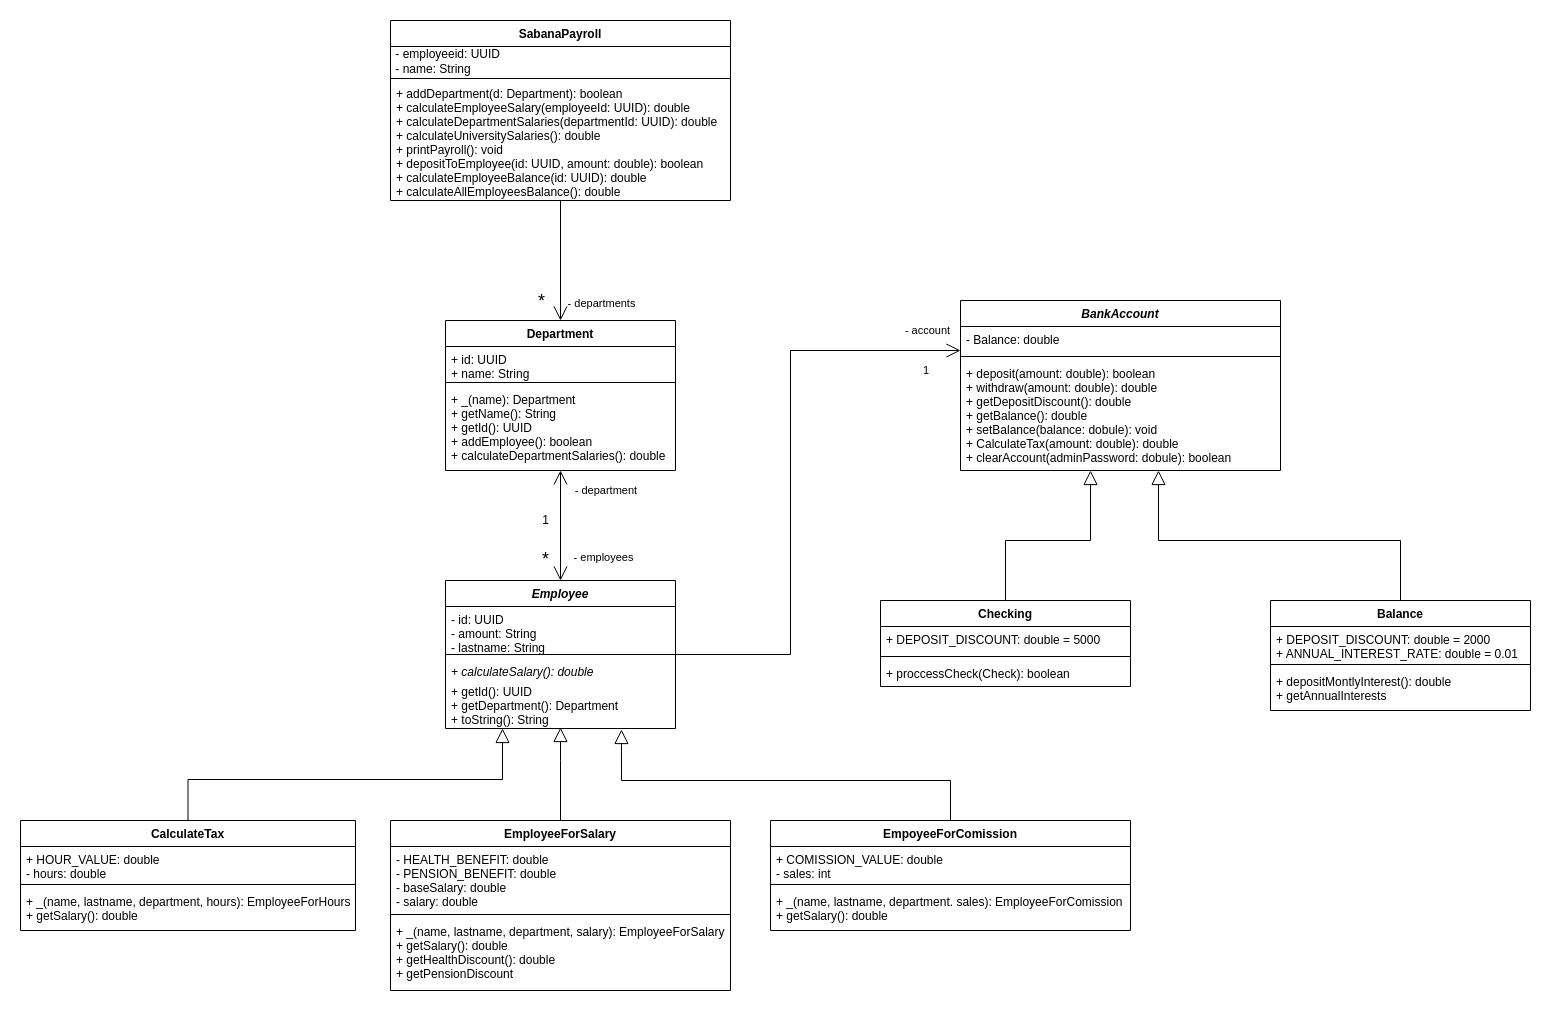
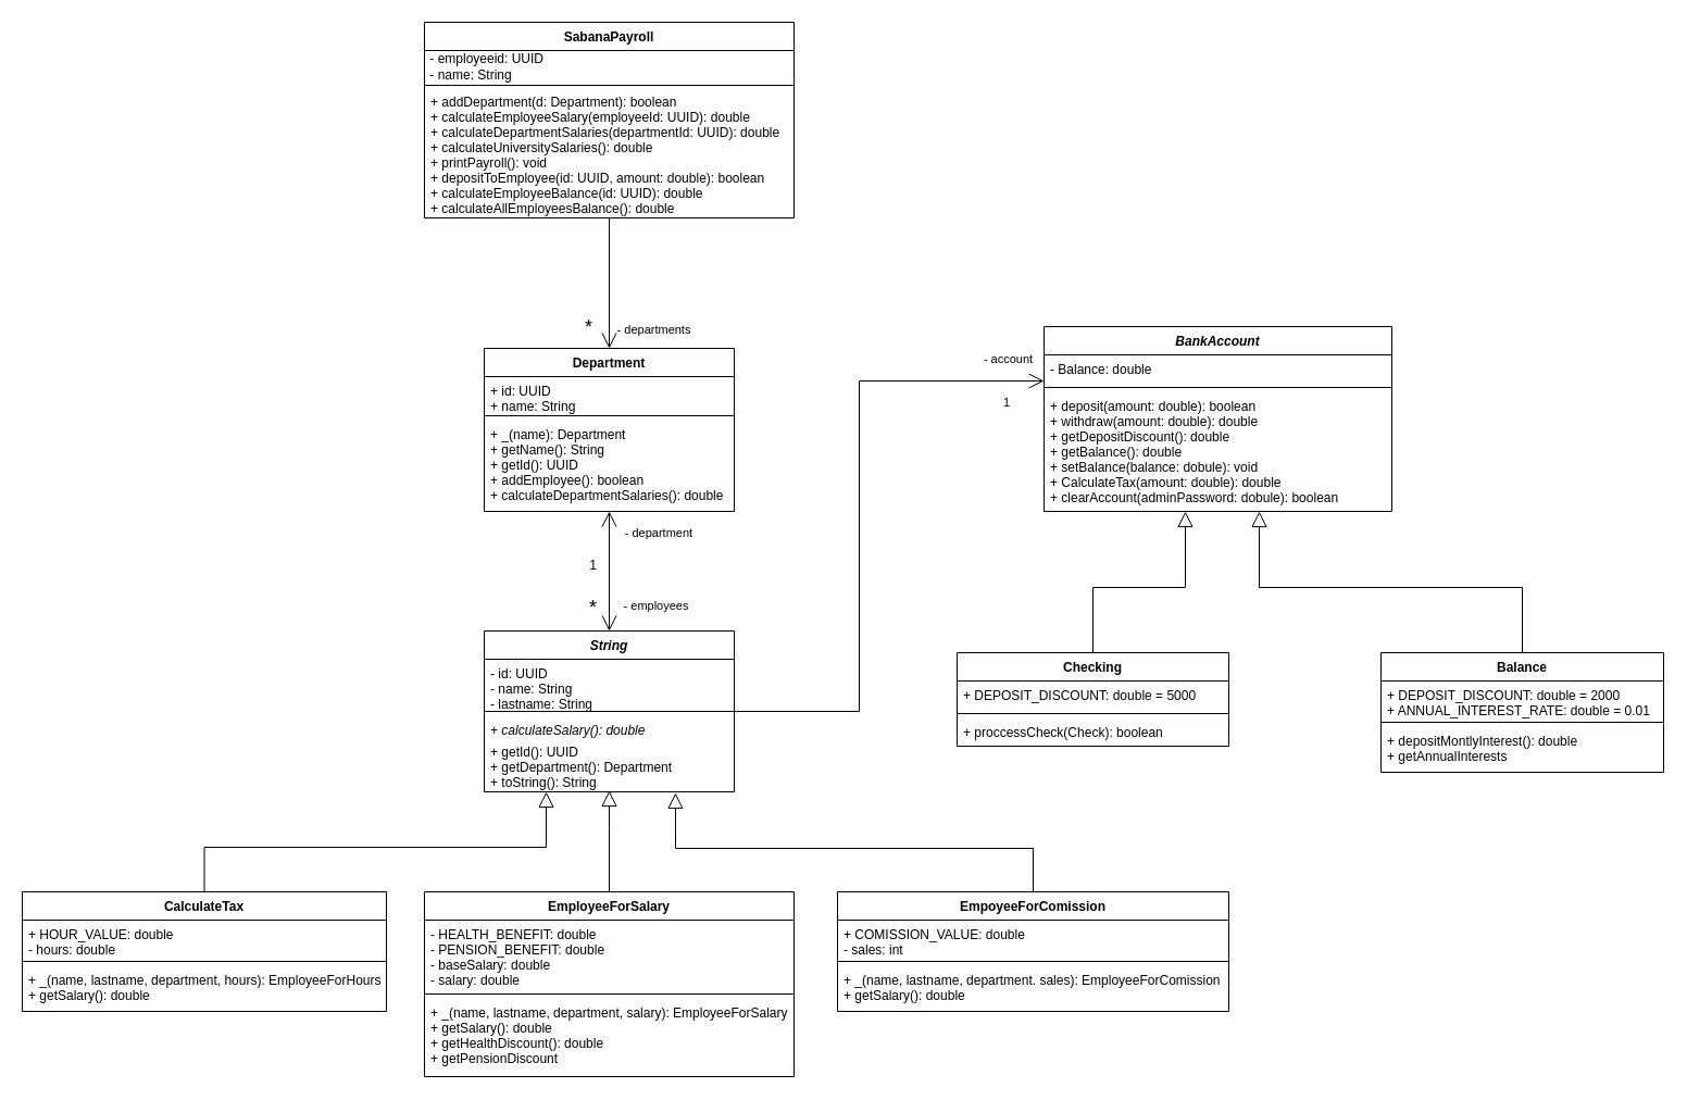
  <mxCell id="0" />
  <mxCell id="1" parent="0" />
  <mxCell id="2" style="edgeStyle=orthogonalEdgeStyle;rounded=0;orthogonalLoop=1;jettySize=auto;html=1;entryX=0.5;entryY=0;entryDx=0;entryDy=0;endArrow=open;endFill=0;endSize=12;" parent="1" source="5" target="10" edge="1"><mxGeometry relative="1" as="geometry" /></mxCell>
  <mxCell id="3" value="*" style="edgeLabel;html=1;align=center;verticalAlign=middle;resizable=0;points=[];fontSize=18;" parent="2" vertex="1" connectable="0"><mxGeometry x="-0.237" y="1" relative="1" as="geometry"><mxPoint x="-21" y="54" as="offset" /></mxGeometry></mxCell>
  <mxCell id="4" value="&lt;font style=&quot;font-size: 11px&quot;&gt;- departments&lt;/font&gt;" style="edgeLabel;html=1;align=center;verticalAlign=middle;resizable=0;points=[];fontSize=18;" parent="2" vertex="1" connectable="0"><mxGeometry x="-0.368" y="1" relative="1" as="geometry"><mxPoint x="39" y="62" as="offset" /></mxGeometry></mxCell>
  <mxCell id="5" value="SabanaPayroll" style="swimlane;fontStyle=1;align=center;verticalAlign=top;childLayout=stackLayout;horizontal=1;startSize=26;horizontalStack=0;resizeParent=1;resizeParentMax=0;resizeLast=0;collapsible=1;marginBottom=0;" parent="1" vertex="1"><mxGeometry x="390" y="20" width="340" height="180" as="geometry" /></mxCell>
  <mxCell id="6" value="&amp;nbsp;- employeeid: UUID&lt;br&gt;&amp;nbsp;- name: String" style="text;html=1;align=left;verticalAlign=middle;resizable=0;points=[];autosize=1;" parent="5" vertex="1"><mxGeometry y="26" width="340" height="30" as="geometry" /></mxCell>
  <mxCell id="7" value="" style="line;strokeWidth=1;fillColor=none;align=left;verticalAlign=middle;spacingTop=-1;spacingLeft=3;spacingRight=3;rotatable=0;labelPosition=right;points=[];portConstraint=eastwest;" parent="5" vertex="1"><mxGeometry y="56" width="340" height="4" as="geometry" /></mxCell>
  <mxCell id="8" value="+ addDepartment(d: Department): boolean&#10;+ calculateEmployeeSalary(employeeId: UUID): double&#10;+ calculateDepartmentSalaries(departmentId: UUID): double&#10;+ calculateUniversitySalaries(): double&#10;+ printPayroll(): void&#10;+ depositToEmployee(id: UUID, amount: double): boolean&#10;+ calculateEmployeeBalance(id: UUID): double&#10;+ calculateAllEmployeesBalance(): double" style="text;strokeColor=none;fillColor=none;align=left;verticalAlign=top;spacingLeft=4;spacingRight=4;overflow=hidden;rotatable=0;points=[[0,0.5],[1,0.5]];portConstraint=eastwest;" parent="5" vertex="1"><mxGeometry y="60" width="340" height="120" as="geometry" /></mxCell>
  <mxCell id="9" style="edgeStyle=orthogonalEdgeStyle;rounded=0;orthogonalLoop=1;jettySize=auto;html=1;entryX=0.5;entryY=0;entryDx=0;entryDy=0;endArrow=open;endFill=0;endSize=12;startArrow=open;startFill=0;targetPerimeterSpacing=0;startSize=12;" parent="1" source="10" target="15" edge="1"><mxGeometry relative="1" as="geometry" /></mxCell>
  <mxCell id="10" value="Department" style="swimlane;fontStyle=1;align=center;verticalAlign=top;childLayout=stackLayout;horizontal=1;startSize=26;horizontalStack=0;resizeParent=1;resizeParentMax=0;resizeLast=0;collapsible=1;marginBottom=0;" parent="1" vertex="1"><mxGeometry x="445" y="320" width="230" height="150" as="geometry" /></mxCell>
  <mxCell id="11" value="+ id: UUID&#10;+ name: String" style="text;strokeColor=none;fillColor=none;align=left;verticalAlign=top;spacingLeft=4;spacingRight=4;overflow=hidden;rotatable=0;points=[[0,0.5],[1,0.5]];portConstraint=eastwest;" parent="10" vertex="1"><mxGeometry y="26" width="230" height="32" as="geometry" /></mxCell>
  <mxCell id="12" value="" style="line;strokeWidth=1;fillColor=none;align=left;verticalAlign=middle;spacingTop=-1;spacingLeft=3;spacingRight=3;rotatable=0;labelPosition=right;points=[];portConstraint=eastwest;" parent="10" vertex="1"><mxGeometry y="58" width="230" height="8" as="geometry" /></mxCell>
  <mxCell id="13" value="+ _(name): Department&#10;+ getName(): String&#10;+ getId(): UUID&#10;+ addEmployee(): boolean&#10;+ calculateDepartmentSalaries(): double" style="text;strokeColor=none;fillColor=none;align=left;verticalAlign=top;spacingLeft=4;spacingRight=4;overflow=hidden;rotatable=0;points=[[0,0.5],[1,0.5]];portConstraint=eastwest;" parent="10" vertex="1"><mxGeometry y="66" width="230" height="84" as="geometry" /></mxCell>
  <mxCell id="14" value="- account&lt;br style=&quot;font-size: 11px;&quot;&gt;&lt;br style=&quot;font-size: 11px;&quot;&gt;&lt;br style=&quot;font-size: 11px;&quot;&gt;1&amp;nbsp;" style="edgeStyle=orthogonalEdgeStyle;rounded=0;orthogonalLoop=1;jettySize=auto;html=1;endArrow=open;endFill=0;strokeWidth=1;endSize=12;verticalAlign=middle;labelBackgroundColor=none;fontSize=11;" parent="1" source="15" target="39" edge="1"><mxGeometry x="0.887" relative="1" as="geometry"><mxPoint x="790" y="654" as="targetPoint" /><Array as="points"><mxPoint x="790" y="654" /><mxPoint x="790" y="350" /></Array><mxPoint as="offset" /></mxGeometry></mxCell>
- <mxCell id="15" value="Employee" style="swimlane;fontStyle=3;align=center;verticalAlign=top;childLayout=stackLayout;horizontal=1;startSize=26;horizontalStack=0;resizeParent=1;resizeParentMax=0;resizeLast=0;collapsible=1;marginBottom=0;" parent="1" vertex="1"><mxGeometry x="445" y="580" width="230" height="148" as="geometry" /></mxCell>
- <mxCell id="16" value="- id: UUID&#10;- amount: String&#10;- lastname: String" style="text;strokeColor=none;fillColor=none;align=left;verticalAlign=top;spacingLeft=4;spacingRight=4;overflow=hidden;rotatable=0;points=[[0,0.5],[1,0.5]];portConstraint=eastwest;" parent="15" vertex="1"><mxGeometry y="26" width="230" height="44" as="geometry" /></mxCell>
+ <mxCell id="15" value="String" style="swimlane;fontStyle=3;align=center;verticalAlign=top;childLayout=stackLayout;horizontal=1;startSize=26;horizontalStack=0;resizeParent=1;resizeParentMax=0;resizeLast=0;collapsible=1;marginBottom=0;" parent="1" vertex="1"><mxGeometry x="445" y="580" width="230" height="148" as="geometry" /></mxCell>
+ <mxCell id="16" value="- id: UUID&#10;- name: String&#10;- lastname: String" style="text;strokeColor=none;fillColor=none;align=left;verticalAlign=top;spacingLeft=4;spacingRight=4;overflow=hidden;rotatable=0;points=[[0,0.5],[1,0.5]];portConstraint=eastwest;" parent="15" vertex="1"><mxGeometry y="26" width="230" height="44" as="geometry" /></mxCell>
  <mxCell id="17" value="" style="line;strokeWidth=1;fillColor=none;align=left;verticalAlign=middle;spacingTop=-1;spacingLeft=3;spacingRight=3;rotatable=0;labelPosition=right;points=[];portConstraint=eastwest;" parent="15" vertex="1"><mxGeometry y="70" width="230" height="8" as="geometry" /></mxCell>
  <mxCell id="18" value="+ calculateSalary(): double" style="text;strokeColor=none;fillColor=none;align=left;verticalAlign=top;spacingLeft=4;spacingRight=4;overflow=hidden;rotatable=0;points=[[0,0.5],[1,0.5]];portConstraint=eastwest;fontStyle=2" parent="15" vertex="1"><mxGeometry y="78" width="230" height="20" as="geometry" /></mxCell>
  <mxCell id="19" value="+ getId(): UUID&#10;+ getDepartment(): Department&#10;+ toString(): String" style="text;strokeColor=none;fillColor=none;align=left;verticalAlign=top;spacingLeft=4;spacingRight=4;overflow=hidden;rotatable=0;points=[[0,0.5],[1,0.5]];portConstraint=eastwest;" parent="15" vertex="1"><mxGeometry y="98" width="230" height="50" as="geometry" /></mxCell>
  <mxCell id="20" value="&lt;font style=&quot;font-size: 11px&quot;&gt;- employees&lt;/font&gt;" style="edgeLabel;html=1;align=center;verticalAlign=middle;resizable=0;points=[];fontSize=18;" parent="1" vertex="1" connectable="0"><mxGeometry x="610" y="420" as="geometry"><mxPoint x="-8" y="134" as="offset" /></mxGeometry></mxCell>
  <mxCell id="21" value="*" style="edgeLabel;html=1;align=center;verticalAlign=middle;resizable=0;points=[];fontSize=18;" parent="1" vertex="1" connectable="0"><mxGeometry x="560" y="395" as="geometry"><mxPoint x="-16" y="163" as="offset" /></mxGeometry></mxCell>
  <mxCell id="22" style="edgeStyle=orthogonalEdgeStyle;rounded=0;orthogonalLoop=1;jettySize=auto;html=1;entryX=0.248;entryY=1;entryDx=0;entryDy=0;entryPerimeter=0;endArrow=block;endFill=0;endSize=12;" parent="1" source="23" target="19" edge="1"><mxGeometry relative="1" as="geometry" /></mxCell>
  <mxCell id="23" value="CalculateTax" style="swimlane;fontStyle=1;align=center;verticalAlign=top;childLayout=stackLayout;horizontal=1;startSize=26;horizontalStack=0;resizeParent=1;resizeParentMax=0;resizeLast=0;collapsible=1;marginBottom=0;" parent="1" vertex="1"><mxGeometry x="20" y="820" width="335" height="110" as="geometry" /></mxCell>
  <mxCell id="24" value="+ HOUR_VALUE: double&#10;- hours: double" style="text;strokeColor=none;fillColor=none;align=left;verticalAlign=top;spacingLeft=4;spacingRight=4;overflow=hidden;rotatable=0;points=[[0,0.5],[1,0.5]];portConstraint=eastwest;" parent="23" vertex="1"><mxGeometry y="26" width="335" height="34" as="geometry" /></mxCell>
  <mxCell id="25" value="" style="line;strokeWidth=1;fillColor=none;align=left;verticalAlign=middle;spacingTop=-1;spacingLeft=3;spacingRight=3;rotatable=0;labelPosition=right;points=[];portConstraint=eastwest;" parent="23" vertex="1"><mxGeometry y="60" width="335" height="8" as="geometry" /></mxCell>
  <mxCell id="26" value="+ _(name, lastname, department, hours): EmployeeForHours&#10;+ getSalary(): double" style="text;strokeColor=none;fillColor=none;align=left;verticalAlign=top;spacingLeft=4;spacingRight=4;overflow=hidden;rotatable=0;points=[[0,0.5],[1,0.5]];portConstraint=eastwest;" parent="23" vertex="1"><mxGeometry y="68" width="335" height="42" as="geometry" /></mxCell>
  <mxCell id="27" style="edgeStyle=orthogonalEdgeStyle;rounded=0;orthogonalLoop=1;jettySize=auto;html=1;exitX=0.5;exitY=0;exitDx=0;exitDy=0;entryX=0.5;entryY=0.98;entryDx=0;entryDy=0;entryPerimeter=0;endArrow=block;endFill=0;endSize=12;" parent="1" source="28" target="19" edge="1"><mxGeometry relative="1" as="geometry"><Array as="points"><mxPoint x="560" y="760" /><mxPoint x="560" y="760" /></Array></mxGeometry></mxCell>
  <mxCell id="28" value="EmployeeForSalary" style="swimlane;fontStyle=1;align=center;verticalAlign=top;childLayout=stackLayout;horizontal=1;startSize=26;horizontalStack=0;resizeParent=1;resizeParentMax=0;resizeLast=0;collapsible=1;marginBottom=0;" parent="1" vertex="1"><mxGeometry x="390" y="820" width="340" height="170" as="geometry" /></mxCell>
  <mxCell id="29" value="- HEALTH_BENEFIT: double&#10;- PENSION_BENEFIT: double&#10;- baseSalary: double&#10;- salary: double" style="text;strokeColor=none;fillColor=none;align=left;verticalAlign=top;spacingLeft=4;spacingRight=4;overflow=hidden;rotatable=0;points=[[0,0.5],[1,0.5]];portConstraint=eastwest;" parent="28" vertex="1"><mxGeometry y="26" width="340" height="64" as="geometry" /></mxCell>
  <mxCell id="30" value="" style="line;strokeWidth=1;fillColor=none;align=left;verticalAlign=middle;spacingTop=-1;spacingLeft=3;spacingRight=3;rotatable=0;labelPosition=right;points=[];portConstraint=eastwest;" parent="28" vertex="1"><mxGeometry y="90" width="340" height="8" as="geometry" /></mxCell>
  <mxCell id="31" value="+ _(name, lastname, department, salary): EmployeeForSalary&#10;+ getSalary(): double&#10;+ getHealthDiscount(): double&#10;+ getPensionDiscount" style="text;strokeColor=none;fillColor=none;align=left;verticalAlign=top;spacingLeft=4;spacingRight=4;overflow=hidden;rotatable=0;points=[[0,0.5],[1,0.5]];portConstraint=eastwest;" parent="28" vertex="1"><mxGeometry y="98" width="340" height="72" as="geometry" /></mxCell>
  <mxCell id="32" style="edgeStyle=orthogonalEdgeStyle;rounded=0;orthogonalLoop=1;jettySize=auto;html=1;entryX=0.765;entryY=1.02;entryDx=0;entryDy=0;entryPerimeter=0;endArrow=block;endFill=0;endSize=12;" parent="1" source="33" target="19" edge="1"><mxGeometry relative="1" as="geometry"><Array as="points"><mxPoint x="950" y="780" /><mxPoint x="621" y="780" /></Array></mxGeometry></mxCell>
  <mxCell id="33" value="EmpoyeeForComission" style="swimlane;fontStyle=1;align=center;verticalAlign=top;childLayout=stackLayout;horizontal=1;startSize=26;horizontalStack=0;resizeParent=1;resizeParentMax=0;resizeLast=0;collapsible=1;marginBottom=0;" parent="1" vertex="1"><mxGeometry x="770" y="820" width="360" height="110" as="geometry" /></mxCell>
  <mxCell id="34" value="+ COMISSION_VALUE: double&#10;- sales: int" style="text;strokeColor=none;fillColor=none;align=left;verticalAlign=top;spacingLeft=4;spacingRight=4;overflow=hidden;rotatable=0;points=[[0,0.5],[1,0.5]];portConstraint=eastwest;" parent="33" vertex="1"><mxGeometry y="26" width="360" height="34" as="geometry" /></mxCell>
  <mxCell id="35" value="" style="line;strokeWidth=1;fillColor=none;align=left;verticalAlign=middle;spacingTop=-1;spacingLeft=3;spacingRight=3;rotatable=0;labelPosition=right;points=[];portConstraint=eastwest;" parent="33" vertex="1"><mxGeometry y="60" width="360" height="8" as="geometry" /></mxCell>
  <mxCell id="36" value="+ _(name, lastname, department. sales): EmployeeForComission&#10;+ getSalary(): double" style="text;strokeColor=none;fillColor=none;align=left;verticalAlign=top;spacingLeft=4;spacingRight=4;overflow=hidden;rotatable=0;points=[[0,0.5],[1,0.5]];portConstraint=eastwest;" parent="33" vertex="1"><mxGeometry y="68" width="360" height="42" as="geometry" /></mxCell>
  <mxCell id="37" value="1&amp;nbsp; &amp;nbsp;" style="text;html=1;align=center;verticalAlign=middle;resizable=0;points=[];autosize=1;" parent="1" vertex="1"><mxGeometry x="535" y="510" width="30" height="20" as="geometry" /></mxCell>
  <mxCell id="38" value="&lt;font style=&quot;font-size: 11px&quot;&gt;- department&amp;nbsp; &amp;nbsp;&lt;/font&gt;" style="text;html=1;align=center;verticalAlign=middle;resizable=0;points=[];autosize=1;" parent="1" vertex="1"><mxGeometry x="565" y="480" width="90" height="20" as="geometry" /></mxCell>
  <mxCell id="39" value="BankAccount" style="swimlane;fontStyle=3;align=center;verticalAlign=top;childLayout=stackLayout;horizontal=1;startSize=26;horizontalStack=0;resizeParent=1;resizeParentMax=0;resizeLast=0;collapsible=1;marginBottom=0;" parent="1" vertex="1"><mxGeometry x="960" y="300" width="320" height="170" as="geometry" /></mxCell>
  <mxCell id="40" value="- Balance: double" style="text;strokeColor=none;fillColor=none;align=left;verticalAlign=top;spacingLeft=4;spacingRight=4;overflow=hidden;rotatable=0;points=[[0,0.5],[1,0.5]];portConstraint=eastwest;" parent="39" vertex="1"><mxGeometry y="26" width="320" height="26" as="geometry" /></mxCell>
  <mxCell id="41" value="" style="line;strokeWidth=1;fillColor=none;align=left;verticalAlign=middle;spacingTop=-1;spacingLeft=3;spacingRight=3;rotatable=0;labelPosition=right;points=[];portConstraint=eastwest;" parent="39" vertex="1"><mxGeometry y="52" width="320" height="8" as="geometry" /></mxCell>
  <mxCell id="42" value="+ deposit(amount: double): boolean&#10;+ withdraw(amount: double): double&#10;+ getDepositDiscount(): double&#10;+ getBalance(): double&#10;+ setBalance(balance: dobule): void&#10;+ CalculateTax(amount: double): double&#10;+ clearAccount(adminPassword: dobule): boolean" style="text;strokeColor=none;fillColor=none;align=left;verticalAlign=top;spacingLeft=4;spacingRight=4;overflow=hidden;rotatable=0;points=[[0,0.5],[1,0.5]];portConstraint=eastwest;" parent="39" vertex="1"><mxGeometry y="60" width="320" height="110" as="geometry" /></mxCell>
  <mxCell id="43" style="edgeStyle=orthogonalEdgeStyle;rounded=0;orthogonalLoop=1;jettySize=auto;html=1;labelBackgroundColor=none;endArrow=block;endFill=0;endSize=12;strokeWidth=1;fontSize=11;" parent="1" source="44" target="42" edge="1"><mxGeometry relative="1" as="geometry"><mxPoint x="1090" y="470" as="targetPoint" /><Array as="points"><mxPoint x="1005" y="540" /><mxPoint x="1090" y="540" /></Array></mxGeometry></mxCell>
  <mxCell id="44" value="Checking" style="swimlane;fontStyle=1;align=center;verticalAlign=top;childLayout=stackLayout;horizontal=1;startSize=26;horizontalStack=0;resizeParent=1;resizeParentMax=0;resizeLast=0;collapsible=1;marginBottom=0;fontSize=12;" parent="1" vertex="1"><mxGeometry x="880" y="600" width="250" height="86" as="geometry" /></mxCell>
  <mxCell id="45" value="+ DEPOSIT_DISCOUNT: double = 5000" style="text;strokeColor=none;fillColor=none;align=left;verticalAlign=top;spacingLeft=4;spacingRight=4;overflow=hidden;rotatable=0;points=[[0,0.5],[1,0.5]];portConstraint=eastwest;" parent="44" vertex="1"><mxGeometry y="26" width="250" height="26" as="geometry" /></mxCell>
  <mxCell id="46" value="" style="line;strokeWidth=1;fillColor=none;align=left;verticalAlign=middle;spacingTop=-1;spacingLeft=3;spacingRight=3;rotatable=0;labelPosition=right;points=[];portConstraint=eastwest;" parent="44" vertex="1"><mxGeometry y="52" width="250" height="8" as="geometry" /></mxCell>
  <mxCell id="47" value="+ proccessCheck(Check): boolean" style="text;strokeColor=none;fillColor=none;align=left;verticalAlign=top;spacingLeft=4;spacingRight=4;overflow=hidden;rotatable=0;points=[[0,0.5],[1,0.5]];portConstraint=eastwest;" parent="44" vertex="1"><mxGeometry y="60" width="250" height="26" as="geometry" /></mxCell>
  <mxCell id="48" style="edgeStyle=orthogonalEdgeStyle;rounded=0;orthogonalLoop=1;jettySize=auto;html=1;labelBackgroundColor=none;endArrow=block;endFill=0;endSize=12;strokeWidth=1;fontSize=11;" parent="1" source="49" target="42" edge="1"><mxGeometry relative="1" as="geometry"><Array as="points"><mxPoint x="1400" y="540" /><mxPoint x="1158" y="540" /></Array></mxGeometry></mxCell>
  <mxCell id="49" value="Balance" style="swimlane;fontStyle=1;align=center;verticalAlign=top;childLayout=stackLayout;horizontal=1;startSize=26;horizontalStack=0;resizeParent=1;resizeParentMax=0;resizeLast=0;collapsible=1;marginBottom=0;fontSize=12;" parent="1" vertex="1"><mxGeometry x="1270" y="600" width="260" height="110" as="geometry" /></mxCell>
  <mxCell id="50" value="+ DEPOSIT_DISCOUNT: double = 2000&#10;+ ANNUAL_INTEREST_RATE: double = 0.01" style="text;strokeColor=none;fillColor=none;align=left;verticalAlign=top;spacingLeft=4;spacingRight=4;overflow=hidden;rotatable=0;points=[[0,0.5],[1,0.5]];portConstraint=eastwest;" parent="49" vertex="1"><mxGeometry y="26" width="260" height="34" as="geometry" /></mxCell>
  <mxCell id="51" value="" style="line;strokeWidth=1;fillColor=none;align=left;verticalAlign=middle;spacingTop=-1;spacingLeft=3;spacingRight=3;rotatable=0;labelPosition=right;points=[];portConstraint=eastwest;" parent="49" vertex="1"><mxGeometry y="60" width="260" height="8" as="geometry" /></mxCell>
  <mxCell id="52" value="+ depositMontlyInterest(): double&#10;+ getAnnualInterests" style="text;strokeColor=none;fillColor=none;align=left;verticalAlign=top;spacingLeft=4;spacingRight=4;overflow=hidden;rotatable=0;points=[[0,0.5],[1,0.5]];portConstraint=eastwest;" parent="49" vertex="1"><mxGeometry y="68" width="260" height="42" as="geometry" /></mxCell>
